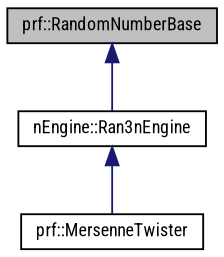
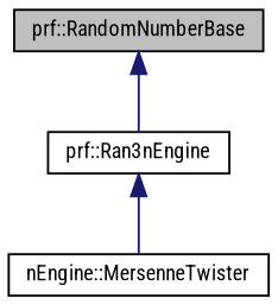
  digraph {
    fontname="Roboto Condensed"
    node [color=black fontname="Roboto Condensed" fontsize=10 shape=record]
    edge [color=midnightblue dir=back fontname="Roboto Condensed" fontsize=10 labelfontname=Helvetica labelfontsize=10 style=solid]
    n1 [fillcolor=grey75 fontcolor=black height=0.2 label="prf::RandomNumberBase" style=filled width=0.4]
-   n2 [height=0.2 label="nEngine::Ran3nEngine" width=0.4]
-   n3 [height=0.2 label="prf::MersenneTwister" width=0.4]
+   n2 [height=0.2 label="prf::Ran3nEngine" width=0.4]
+   n3 [height=0.2 label="nEngine::MersenneTwister" width=0.4]
    n1 -> n2
    n2 -> n3
  }
